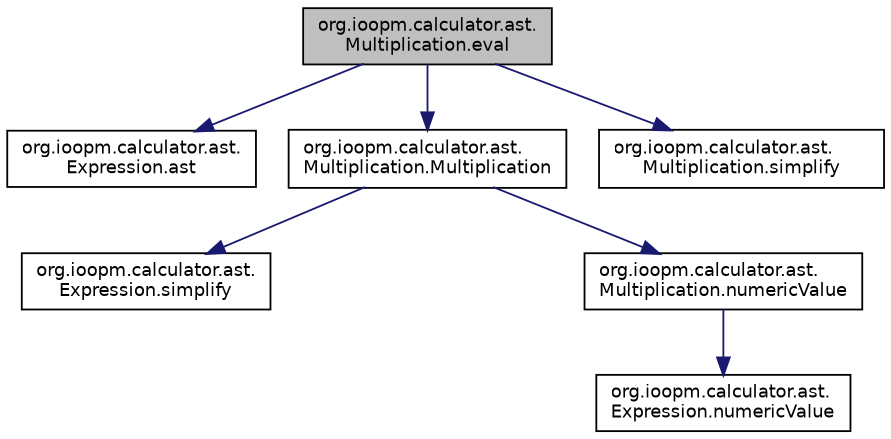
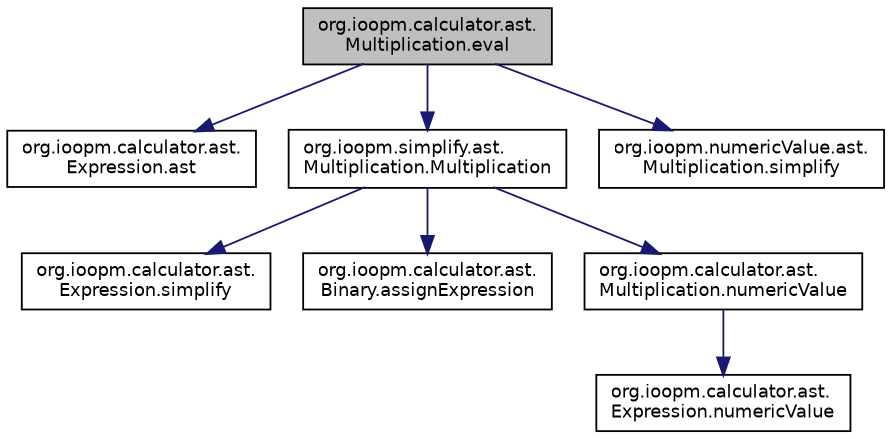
  digraph {
    rankdir=TB
    node [color=black fillcolor=white fontname=Helvetica fontsize=10 shape=record style=filled]
    edge [color=midnightblue fontname=Helvetica fontsize=10 labelfontname=Helvetica labelfontsize=10 style=solid]
    n1 [fillcolor=grey75 fontcolor=black height=0.2 label="org.ioopm.calculator.ast.\lMultiplication.eval" width=0.4]
    n2 [height=0.2 label="org.ioopm.calculator.ast.\lExpression.ast" width=0.4]
-   n3 [height=0.2 label="org.ioopm.calculator.ast.\lMultiplication.Multiplication" width=0.4]
-   n4 [height=0.2 label="org.ioopm.calculator.ast.\lMultiplication.simplify" width=0.4]
+   n3 [height=0.2 label="org.ioopm.simplify.ast.\lMultiplication.Multiplication" width=0.4]
+   n4 [height=0.2 label="org.ioopm.numericValue.ast.\lMultiplication.simplify" width=0.4]
    n5 [height=0.2 label="org.ioopm.calculator.ast.\lExpression.simplify" width=0.4]
+   n6 [height=0.2 label="org.ioopm.calculator.ast.\lBinary.assignExpression" width=0.4]
    n7 [height=0.2 label="org.ioopm.calculator.ast.\lMultiplication.numericValue" width=0.4]
    n8 [height=0.2 label="org.ioopm.calculator.ast.\lExpression.numericValue" width=0.4]
    n1 -> n2
    n1 -> n3
    n1 -> n4
    n3 -> n5
+   n3 -> n6
    n3 -> n7
    n7 -> n8
  }
